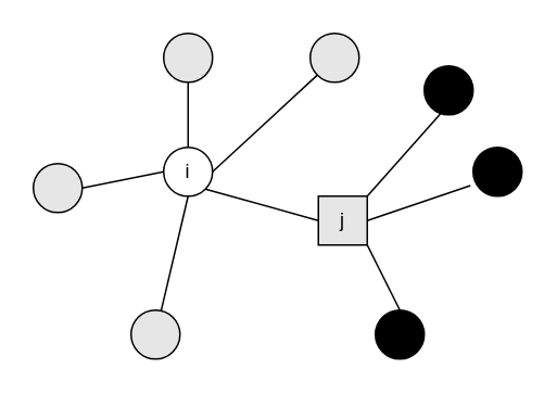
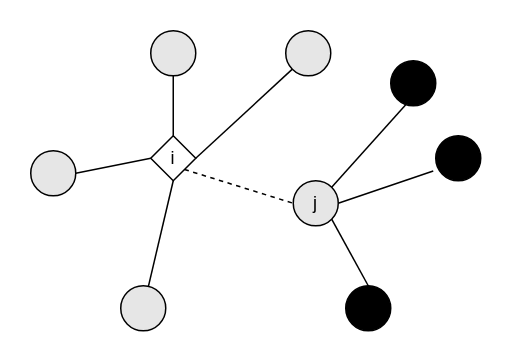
  <mxCell id="0" />
  <mxCell id="1" parent="0" />
  <mxCell id="2" style="edgeStyle=none;rounded=0;orthogonalLoop=1;jettySize=auto;html=1;exitX=0.5;exitY=0;exitDx=0;exitDy=0;entryX=0.5;entryY=1;entryDx=0;entryDy=0;endArrow=none;endFill=0;" edge="1" parent="1" source="6" target="7"><mxGeometry relative="1" as="geometry" /></mxCell>
  <mxCell id="3" style="edgeStyle=none;rounded=0;orthogonalLoop=1;jettySize=auto;html=1;exitX=1;exitY=0.5;exitDx=0;exitDy=0;entryX=0;entryY=1;entryDx=0;entryDy=0;endArrow=none;endFill=0;" edge="1" parent="1" source="6" target="15"><mxGeometry relative="1" as="geometry" /></mxCell>
  <mxCell id="4" style="edgeStyle=none;rounded=0;orthogonalLoop=1;jettySize=auto;html=1;exitX=0.5;exitY=1;exitDx=0;exitDy=0;endArrow=none;endFill=0;" edge="1" parent="1" source="6" target="12"><mxGeometry relative="1" as="geometry" /></mxCell>
- <mxCell id="5" style="edgeStyle=none;rounded=0;orthogonalLoop=1;jettySize=auto;html=1;exitX=1;exitY=1;exitDx=0;exitDy=0;entryX=0;entryY=0.5;entryDx=0;entryDy=0;endArrow=none;endFill=0;" edge="1" parent="1" source="6" target="11"><mxGeometry relative="1" as="geometry" /></mxCell>
- <mxCell id="6" value="i" style="ellipse;whiteSpace=wrap;html=1;" vertex="1" parent="1"><mxGeometry x="100" y="90" width="30" height="30" as="geometry" /></mxCell>
+ <mxCell id="5" style="edgeStyle=none;rounded=0;orthogonalLoop=1;jettySize=auto;html=1;exitX=1;exitY=1;exitDx=0;exitDy=0;entryX=0;entryY=0.5;entryDx=0;entryDy=0;endArrow=none;endFill=0;dashed=1;" edge="1" parent="1" source="6" target="11"><mxGeometry relative="1" as="geometry" /></mxCell>
+ <mxCell id="6" value="i" style="rhombus;whiteSpace=wrap;html=1;" vertex="1" parent="1"><mxGeometry x="100" y="90" width="30" height="30" as="geometry" /></mxCell>
  <mxCell id="7" value="" style="ellipse;whiteSpace=wrap;html=1;fillColor=#E6E6E6;" vertex="1" parent="1"><mxGeometry x="100" y="20" width="30" height="30" as="geometry" /></mxCell>
  <mxCell id="8" style="edgeStyle=none;rounded=0;orthogonalLoop=1;jettySize=auto;html=1;exitX=1;exitY=0.5;exitDx=0;exitDy=0;entryX=-0.056;entryY=0.783;entryDx=0;entryDy=0;entryPerimeter=0;endArrow=none;endFill=0;" edge="1" parent="1" source="11" target="16"><mxGeometry relative="1" as="geometry" /></mxCell>
  <mxCell id="9" style="edgeStyle=none;rounded=0;orthogonalLoop=1;jettySize=auto;html=1;exitX=1;exitY=0;exitDx=0;exitDy=0;entryX=0.333;entryY=0.978;entryDx=0;entryDy=0;entryPerimeter=0;endArrow=none;endFill=0;" edge="1" parent="1" source="11" target="17"><mxGeometry relative="1" as="geometry" /></mxCell>
  <mxCell id="10" style="edgeStyle=none;rounded=0;orthogonalLoop=1;jettySize=auto;html=1;exitX=1;exitY=1;exitDx=0;exitDy=0;entryX=0.5;entryY=0;entryDx=0;entryDy=0;endArrow=none;endFill=0;" edge="1" parent="1" source="11" target="18"><mxGeometry relative="1" as="geometry" /></mxCell>
- <mxCell id="11" value="j" style="whiteSpace=wrap;html=1;fillColor=#E6E6E6;rounded=0;" vertex="1" parent="1"><mxGeometry x="195" y="120" width="30" height="30" as="geometry" /></mxCell>
+ <mxCell id="11" value="j" style="ellipse;whiteSpace=wrap;html=1;fillColor=#E6E6E6;" vertex="1" parent="1"><mxGeometry x="195" y="120" width="30" height="30" as="geometry" /></mxCell>
  <mxCell id="12" value="" style="ellipse;whiteSpace=wrap;html=1;fillColor=#E6E6E6;" vertex="1" parent="1"><mxGeometry x="80" y="190" width="30" height="30" as="geometry" /></mxCell>
  <mxCell id="13" style="rounded=0;orthogonalLoop=1;jettySize=auto;html=1;exitX=1;exitY=0.5;exitDx=0;exitDy=0;entryX=0;entryY=0.5;entryDx=0;entryDy=0;endArrow=none;endFill=0;" edge="1" parent="1" source="14" target="6"><mxGeometry relative="1" as="geometry" /></mxCell>
  <mxCell id="14" value="" style="ellipse;whiteSpace=wrap;html=1;fillColor=#E6E6E6;" vertex="1" parent="1"><mxGeometry x="20" y="100" width="30" height="30" as="geometry" /></mxCell>
  <mxCell id="15" value="" style="ellipse;whiteSpace=wrap;html=1;fillColor=#E6E6E6;" vertex="1" parent="1"><mxGeometry x="190" y="20" width="30" height="30" as="geometry" /></mxCell>
  <mxCell id="16" value="" style="ellipse;whiteSpace=wrap;html=1;fillColor=#000000;" vertex="1" parent="1"><mxGeometry x="290" y="90" width="30" height="30" as="geometry" /></mxCell>
  <mxCell id="17" value="" style="ellipse;whiteSpace=wrap;html=1;fillColor=#000000;" vertex="1" parent="1"><mxGeometry x="260" y="40" width="30" height="30" as="geometry" /></mxCell>
  <mxCell id="18" value="" style="ellipse;whiteSpace=wrap;html=1;fillColor=#000000;" vertex="1" parent="1"><mxGeometry x="230" y="190" width="30" height="30" as="geometry" /></mxCell>
